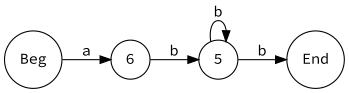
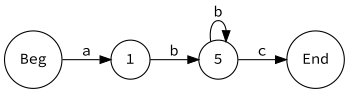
  digraph {
    fontname="Source Code Pro"
    labelloc=t
    rankdir=LR
    node [fontname="Source Code Pro" shape=circle]
    edge [arrowhead=normal arrowtail=dot fontname="Source Code Pro"]
    n1 [label=5]
    n2 [label=End]
-   1 [label=6]
+   1
    n4 [label=Beg]
    n1 -> n1 [label=b]
-   n1 -> n2 [label=b]
+   n1 -> n2 [label=c]
    1 -> n1 [label=b]
    n4 -> 1 [label=a]
  }
